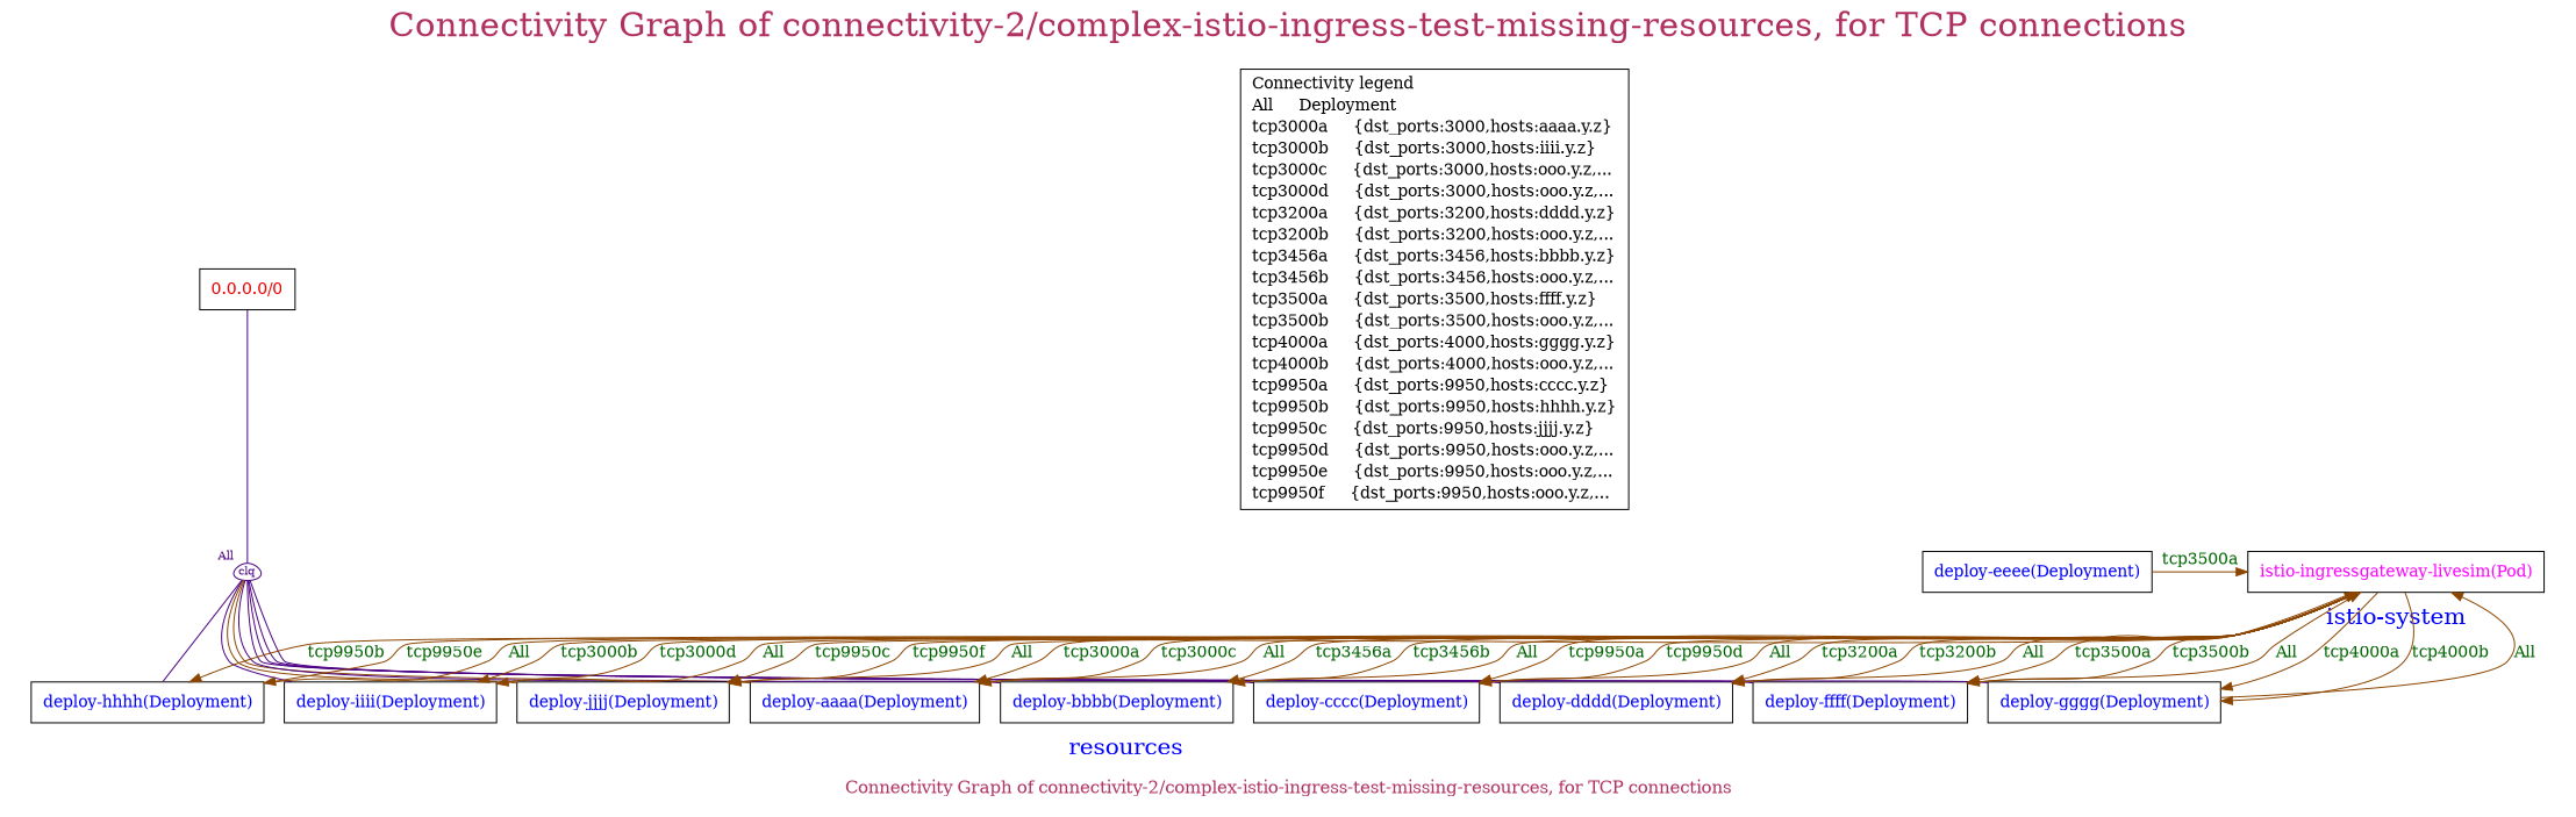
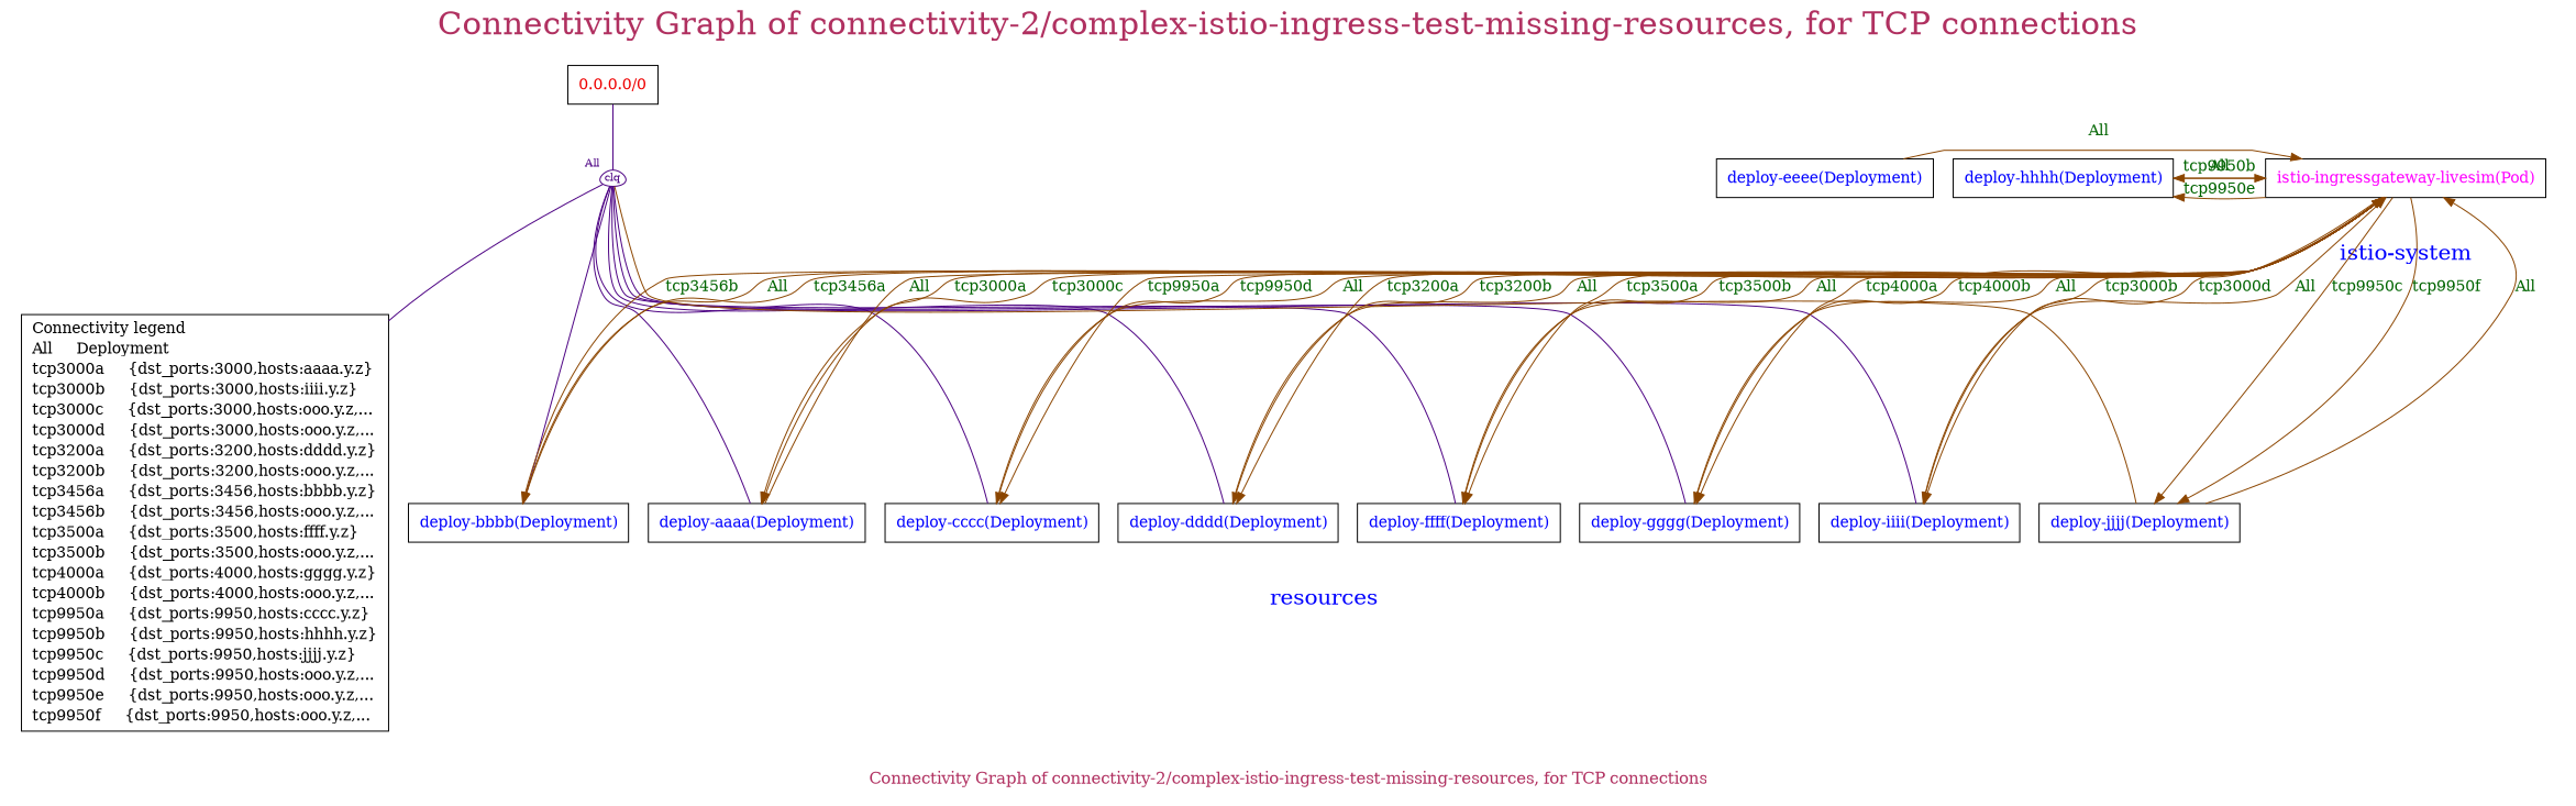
  digraph {
    fontcolor=maroon
    fontsize=30
    label="Connectivity Graph of connectivity-2/complex-istio-ingress-test-missing-resources, for TCP connections"
    labelloc=t
    node [fontcolor=blue shape=box]
    edge [arrowhead=normal arrowtail=none color=darkorange4 dir=both fontcolor=darkgreen]
    n1 [color=indigo fontcolor=indigo fontsize=10 height=0.2 label=clq margin=0 shape=egg width=0.2 xlabel=All]
    n2 [label=<<table border="0" cellspacing="0"><tr><td>deploy-aaaa(Deployment)</td></tr></table>>]
    n3 [label=<<table border="0" cellspacing="0"><tr><td>deploy-bbbb(Deployment)</td></tr></table>>]
    n4 [label=<<table border="0" cellspacing="0"><tr><td>deploy-cccc(Deployment)</td></tr></table>>]
    n5 [label=<<table border="0" cellspacing="0"><tr><td>deploy-dddd(Deployment)</td></tr></table>>]
    n6 [label=<<table border="0" cellspacing="0"><tr><td>deploy-eeee(Deployment)</td></tr></table>>]
    n7 [label=<<table border="0" cellspacing="0"><tr><td>deploy-ffff(Deployment)</td></tr></table>>]
    n8 [label=<<table border="0" cellspacing="0"><tr><td>deploy-gggg(Deployment)</td></tr></table>>]
    n9 [label=<<table border="0" cellspacing="0"><tr><td>deploy-hhhh(Deployment)</td></tr></table>>]
    n10 [label=<<table border="0" cellspacing="0"><tr><td>deploy-iiii(Deployment)</td></tr></table>>]
    n11 [label=<<table border="0" cellspacing="0"><tr><td>deploy-jjjj(Deployment)</td></tr></table>>]
    n12 [fontcolor=magenta label=<<table border="0" cellspacing="0"><tr><td>istio-ingressgateway-livesim(Pod)</td></tr></table>>]
    n13 [label=<<table border="0" cellspacing="0"><tr><td  align="text">Connectivity legend<br align="left" /></td></tr><tr><td align="text" tooltip="All" href="bogus">All     Deployment<br align="left" /></td></tr><tr><td align="text" tooltip="{dst_ports:3000,hosts:aaaa.y.z}" href="bogus">tcp3000a     {dst_ports:3000,hosts:aaaa.y.z}<br align="left" /></td></tr><tr><td align="text" tooltip="{dst_ports:3000,hosts:iiii.y.z}" href="bogus">tcp3000b     {dst_ports:3000,hosts:iiii.y.z}<br align="left" /></td></tr><tr><td align="text" tooltip="{dst_ports:3000,hosts:ooo.y.z,paths:/aaaa(/*)?}" href="bogus">tcp3000c     {dst_ports:3000,hosts:ooo.y.z,...<br align="left" /></td></tr><tr><td align="text" tooltip="{dst_ports:3000,hosts:ooo.y.z,paths:/iiii(/*)?}" href="bogus">tcp3000d     {dst_ports:3000,hosts:ooo.y.z,...<br align="left" /></td></tr><tr><td align="text" tooltip="{dst_ports:3200,hosts:dddd.y.z}" href="bogus">tcp3200a     {dst_ports:3200,hosts:dddd.y.z}<br align="left" /></td></tr><tr><td align="text" tooltip="{dst_ports:3200,hosts:ooo.y.z,paths:/dddd(/*)?}" href="bogus">tcp3200b     {dst_ports:3200,hosts:ooo.y.z,...<br align="left" /></td></tr><tr><td align="text" tooltip="{dst_ports:3456,hosts:bbbb.y.z}" href="bogus">tcp3456a     {dst_ports:3456,hosts:bbbb.y.z}<br align="left" /></td></tr><tr><td align="text" tooltip="{dst_ports:3456,hosts:ooo.y.z,paths:/bbbb(/*)?}" href="bogus">tcp3456b     {dst_ports:3456,hosts:ooo.y.z,...<br align="left" /></td></tr><tr><td align="text" tooltip="{dst_ports:3500,hosts:ffff.y.z}" href="bogus">tcp3500a     {dst_ports:3500,hosts:ffff.y.z}<br align="left" /></td></tr><tr><td align="text" tooltip="{dst_ports:3500,hosts:ooo.y.z,paths:/ffff(/*)?}" href="bogus">tcp3500b     {dst_ports:3500,hosts:ooo.y.z,...<br align="left" /></td></tr><tr><td align="text" tooltip="{dst_ports:4000,hosts:gggg.y.z}" href="bogus">tcp4000a     {dst_ports:4000,hosts:gggg.y.z}<br align="left" /></td></tr><tr><td align="text" tooltip="{dst_ports:4000,hosts:ooo.y.z,paths:/gggg(/*)?}" href="bogus">tcp4000b     {dst_ports:4000,hosts:ooo.y.z,...<br align="left" /></td></tr><tr><td align="text" tooltip="{dst_ports:9950,hosts:cccc.y.z}" href="bogus">tcp9950a     {dst_ports:9950,hosts:cccc.y.z}<br align="left" /></td></tr><tr><td align="text" tooltip="{dst_ports:9950,hosts:hhhh.y.z}" href="bogus">tcp9950b     {dst_ports:9950,hosts:hhhh.y.z}<br align="left" /></td></tr><tr><td align="text" tooltip="{dst_ports:9950,hosts:jjjj.y.z}" href="bogus">tcp9950c     {dst_ports:9950,hosts:jjjj.y.z}<br align="left" /></td></tr><tr><td align="text" tooltip="{dst_ports:9950,hosts:ooo.y.z,paths:/cccc(/*)?}" href="bogus">tcp9950d     {dst_ports:9950,hosts:ooo.y.z,...<br align="left" /></td></tr><tr><td align="text" tooltip="{dst_ports:9950,hosts:ooo.y.z,paths:/hhhh(/*)?}" href="bogus">tcp9950e     {dst_ports:9950,hosts:ooo.y.z,...<br align="left" /></td></tr><tr><td align="text" tooltip="{dst_ports:9950,hosts:ooo.y.z,paths:/jjjj(/*)?}" href="bogus">tcp9950f     {dst_ports:9950,hosts:ooo.y.z,...<br align="left" /></td></tr></table>> fontcolor=""]
    n14 [fontcolor=red2 label=<<table border="0" cellspacing="0"><tr><td>0.0.0.0/0</td></tr></table>>]
    subgraph cluster_1 {
      color=white
      fontsize=15
      labelloc=b
      n13
      n14
      subgraph cluster_2 {
        color=white
        fontcolor=blue
        fontsize=20
        label=resources
        labelloc=b
        n1
        n2
        n3
        n4
        n5
        n6
        n7
        n8
        n9
        n10
        n11
      }
      subgraph cluster_3 {
        color=white
        fontcolor=blue
        fontsize=20
        label="istio-system"
        labelloc=b
        n12
      }
    }
-   n1 -> n2 [arrowhead=none]
+   n1 -> n2 [arrowhead=none color=indigo]
    n1 -> n3 [arrowhead=none color=indigo]
    n1 -> n4 [arrowhead=none color=indigo]
    n1 -> n5 [arrowhead=none color=indigo]
    n1 -> n7 [arrowhead=none color=indigo]
    n1 -> n8 [arrowhead=none color=indigo]
-   n1 -> n9 [arrowhead=none color=indigo]
+   n1 -> n13 [arrowhead=none color=indigo]
    n1 -> n10 [arrowhead=none color=indigo]
    n1 -> n11 [arrowhead=none]
    n2 -> n12 [label=All]
    n3 -> n12 [label=All]
    n4 -> n12 [label=All]
    n5 -> n12 [label=All]
-   n6 -> n12 [label=tcp3500a]
+   n6 -> n12 [label=All]
    n7 -> n12 [label=All]
    n8 -> n12 [label=All]
    n9 -> n12 [label=All]
    n10 -> n12 [label=All]
    n11 -> n12 [label=All]
    n12 -> n2 [label=tcp3000a]
    n12 -> n2 [label=tcp3000c]
    n12 -> n3 [label=tcp3456a]
    n12 -> n3 [label=tcp3456b]
    n12 -> n4 [label=tcp9950a]
    n12 -> n4 [label=tcp9950d]
    n12 -> n5 [label=tcp3200a]
    n12 -> n5 [label=tcp3200b]
    n12 -> n7 [label=tcp3500a]
    n12 -> n7 [label=tcp3500b]
    n12 -> n8 [label=tcp4000a]
    n12 -> n8 [label=tcp4000b]
    n12 -> n9 [label=tcp9950b]
    n12 -> n9 [label=tcp9950e]
    n12 -> n10 [label=tcp3000b]
    n12 -> n10 [label=tcp3000d]
    n12 -> n11 [label=tcp9950c]
    n12 -> n11 [label=tcp9950f]
    n14 -> n1 [arrowhead=none color=indigo]
  }
